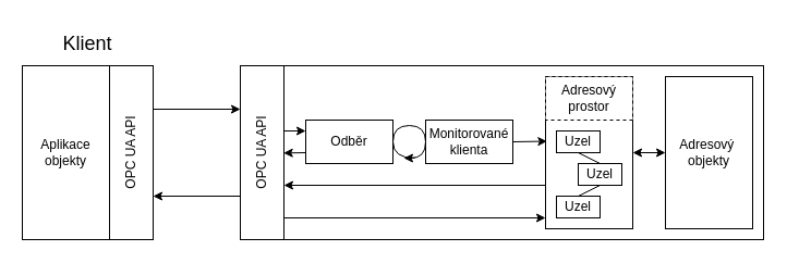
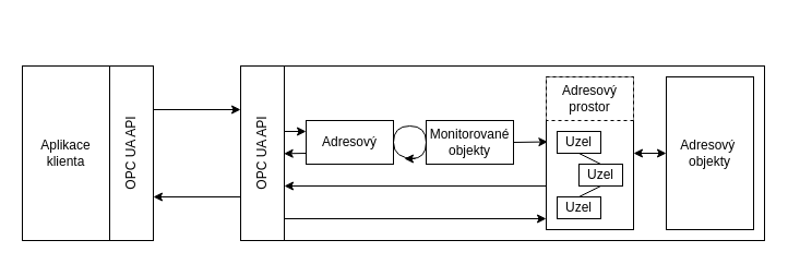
  <mxCell id="0" />
  <mxCell id="1" parent="0" />
  <mxCell id="2" value="" style="rounded=0;whiteSpace=wrap;html=1;" vertex="1" parent="1"><mxGeometry x="20" y="60" width="120" height="160" as="geometry" /></mxCell>
  <mxCell id="3" value="" style="rounded=0;whiteSpace=wrap;html=1;" vertex="1" parent="1"><mxGeometry x="220" y="60" width="480" height="160" as="geometry" /></mxCell>
- <mxCell id="4" value="&lt;font style=&quot;font-size: 18px&quot;&gt;Klient&lt;/font&gt;" style="text;html=1;strokeColor=none;fillColor=none;align=center;verticalAlign=middle;whiteSpace=wrap;rounded=0;" vertex="1" parent="1"><mxGeometry x="20" y="20" width="120" height="40" as="geometry" /></mxCell>
  <mxCell id="5" value="OPC UA API" style="rounded=0;whiteSpace=wrap;html=1;rotation=-90;" vertex="1" parent="1"><mxGeometry x="40" y="120" width="160" height="40" as="geometry" /></mxCell>
  <mxCell id="6" value="OPC UA API" style="rounded=0;whiteSpace=wrap;html=1;rotation=-90;" vertex="1" parent="1"><mxGeometry x="160" y="120" width="160" height="40" as="geometry" /></mxCell>
- <mxCell id="7" value="Monitorované klienta" style="rounded=0;whiteSpace=wrap;html=1;" vertex="1" parent="1"><mxGeometry x="390" y="110" width="80" height="40" as="geometry" /></mxCell>
- <mxCell id="8" value="Odběr" style="rounded=0;whiteSpace=wrap;html=1;" vertex="1" parent="1"><mxGeometry x="280" y="110" width="80" height="40" as="geometry" /></mxCell>
+ <mxCell id="7" value="Monitorované objekty" style="rounded=0;whiteSpace=wrap;html=1;" vertex="1" parent="1"><mxGeometry x="390" y="110" width="80" height="40" as="geometry" /></mxCell>
+ <mxCell id="8" value="Adresový" style="rounded=0;whiteSpace=wrap;html=1;" vertex="1" parent="1"><mxGeometry x="280" y="110" width="80" height="40" as="geometry" /></mxCell>
  <mxCell id="9" value="" style="rounded=0;whiteSpace=wrap;html=1;" vertex="1" parent="1"><mxGeometry x="500" y="70" width="80" height="140" as="geometry" /></mxCell>
  <mxCell id="10" value="Adresový prostor" style="rounded=0;whiteSpace=wrap;html=1;dashed=1;" vertex="1" parent="1"><mxGeometry x="500" y="70" width="80" height="40" as="geometry" /></mxCell>
  <mxCell id="11" value="Uzel" style="rounded=0;whiteSpace=wrap;html=1;" vertex="1" parent="1"><mxGeometry x="510" y="120" width="40" height="20" as="geometry" /></mxCell>
  <mxCell id="12" value="Uzel" style="rounded=0;whiteSpace=wrap;html=1;" vertex="1" parent="1"><mxGeometry x="530" y="150" width="40" height="20" as="geometry" /></mxCell>
  <mxCell id="13" value="Uzel" style="rounded=0;whiteSpace=wrap;html=1;" vertex="1" parent="1"><mxGeometry x="510" y="180" width="40" height="20" as="geometry" /></mxCell>
  <mxCell id="14" value="" style="endArrow=classic;html=1;entryX=0.75;entryY=0;entryDx=0;entryDy=0;exitX=0.75;exitY=1;exitDx=0;exitDy=0;" edge="1" parent="1" source="5" target="6"><mxGeometry width="50" height="50" relative="1" as="geometry"><mxPoint x="100" y="100" as="sourcePoint" /><mxPoint x="150" y="50" as="targetPoint" /></mxGeometry></mxCell>
  <mxCell id="15" value="" style="endArrow=classic;html=1;entryX=0.25;entryY=1;entryDx=0;entryDy=0;exitX=0.25;exitY=0;exitDx=0;exitDy=0;" edge="1" parent="1" source="6" target="5"><mxGeometry width="50" height="50" relative="1" as="geometry"><mxPoint x="110" y="110" as="sourcePoint" /><mxPoint x="230" y="110" as="targetPoint" /></mxGeometry></mxCell>
  <mxCell id="16" value="" style="endArrow=classic;html=1;exitX=0.75;exitY=1;exitDx=0;exitDy=0;" edge="1" parent="1"><mxGeometry width="50" height="50" relative="1" as="geometry"><mxPoint x="260" y="120" as="sourcePoint" /><mxPoint x="280" y="120" as="targetPoint" /></mxGeometry></mxCell>
  <mxCell id="17" value="" style="endArrow=classic;html=1;exitX=0;exitY=0.75;exitDx=0;exitDy=0;entryX=0.623;entryY=0.992;entryDx=0;entryDy=0;entryPerimeter=0;" edge="1" parent="1" source="8"><mxGeometry width="50" height="50" relative="1" as="geometry"><mxPoint x="270" y="130" as="sourcePoint" /><mxPoint x="259.68" y="140.32" as="targetPoint" /></mxGeometry></mxCell>
  <mxCell id="18" value="" style="curved=1;endArrow=classic;html=1;" edge="1" parent="1"><mxGeometry width="50" height="50" relative="1" as="geometry"><mxPoint x="380" y="145" as="sourcePoint" /><mxPoint x="370" y="145" as="targetPoint" /><Array as="points"><mxPoint x="360" y="145" /><mxPoint x="360" y="115" /><mxPoint x="390" y="115" /><mxPoint x="390" y="145" /></Array></mxGeometry></mxCell>
  <mxCell id="19" value="" style="endArrow=classic;html=1;exitX=1;exitY=0.5;exitDx=0;exitDy=0;entryX=0.017;entryY=0.425;entryDx=0;entryDy=0;entryPerimeter=0;" edge="1" parent="1" source="7" target="9"><mxGeometry width="50" height="50" relative="1" as="geometry"><mxPoint x="450" y="170" as="sourcePoint" /><mxPoint x="500" y="132" as="targetPoint" /></mxGeometry></mxCell>
  <mxCell id="20" value="" style="endArrow=classic;startArrow=classic;html=1;entryX=0.5;entryY=0;entryDx=0;entryDy=0;exitX=1;exitY=0.5;exitDx=0;exitDy=0;" edge="1" parent="1" source="9"><mxGeometry width="50" height="50" relative="1" as="geometry"><mxPoint x="580" y="165" as="sourcePoint" /><mxPoint x="610" y="140" as="targetPoint" /></mxGeometry></mxCell>
  <mxCell id="21" value="" style="endArrow=classic;html=1;" edge="1" parent="1"><mxGeometry width="50" height="50" relative="1" as="geometry"><mxPoint x="500" y="170" as="sourcePoint" /><mxPoint x="260" y="170" as="targetPoint" /></mxGeometry></mxCell>
  <mxCell id="22" value="" style="endArrow=classic;html=1;" edge="1" parent="1"><mxGeometry width="50" height="50" relative="1" as="geometry"><mxPoint x="260" y="200" as="sourcePoint" /><mxPoint x="500" y="200" as="targetPoint" /></mxGeometry></mxCell>
- <mxCell id="23" value="Aplikace objekty" style="rounded=0;whiteSpace=wrap;html=1;" vertex="1" parent="1"><mxGeometry x="20" y="60" width="80" height="160" as="geometry" /></mxCell>
+ <mxCell id="23" value="Aplikace klienta" style="rounded=0;whiteSpace=wrap;html=1;" vertex="1" parent="1"><mxGeometry x="20" y="60" width="80" height="160" as="geometry" /></mxCell>
  <mxCell id="24" value="" style="endArrow=none;html=1;entryX=0.5;entryY=1;entryDx=0;entryDy=0;exitX=0.5;exitY=0;exitDx=0;exitDy=0;" edge="1" parent="1" source="12" target="11"><mxGeometry width="50" height="50" relative="1" as="geometry"><mxPoint x="420" y="540" as="sourcePoint" /><mxPoint x="470" y="490" as="targetPoint" /></mxGeometry></mxCell>
  <mxCell id="25" value="" style="endArrow=none;html=1;entryX=0.5;entryY=1;entryDx=0;entryDy=0;exitX=0.5;exitY=0;exitDx=0;exitDy=0;" edge="1" parent="1" source="13" target="12"><mxGeometry width="50" height="50" relative="1" as="geometry"><mxPoint x="480" y="350" as="sourcePoint" /><mxPoint x="530" y="300" as="targetPoint" /></mxGeometry></mxCell>
  <mxCell id="26" value="Adresový&amp;nbsp;&lt;br&gt;objekty" style="rounded=0;whiteSpace=wrap;html=1;" vertex="1" parent="1"><mxGeometry x="610" y="70" width="80" height="140" as="geometry" /></mxCell>
